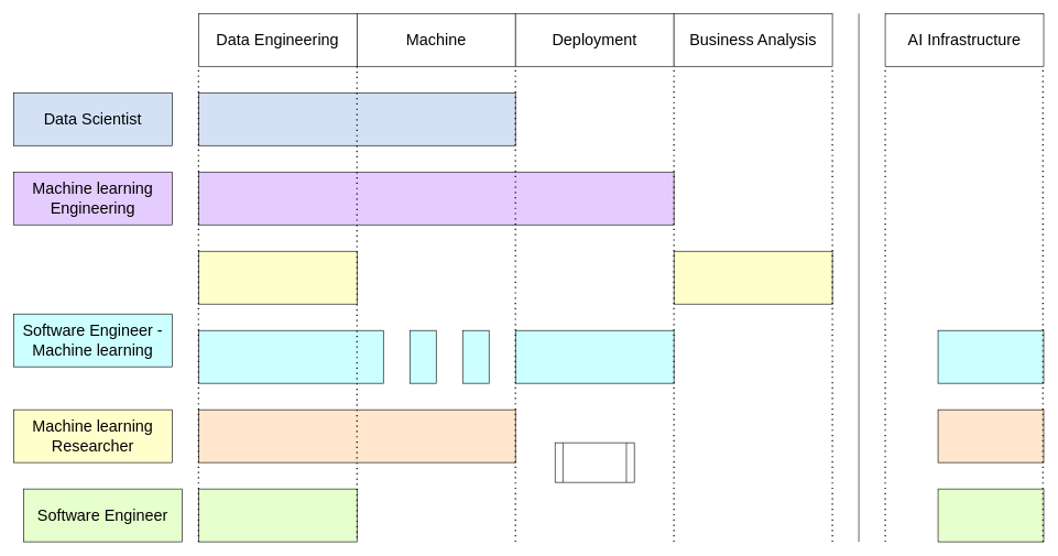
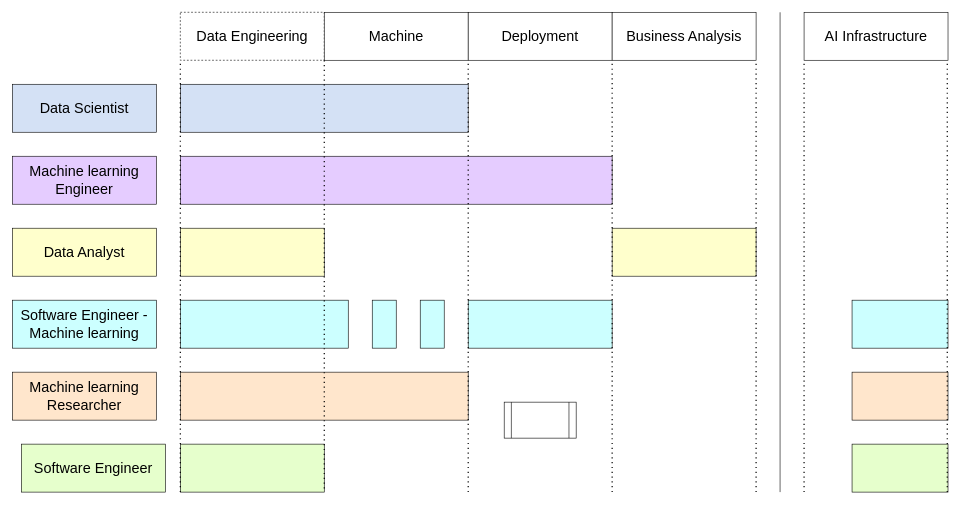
  <mxCell id="0" />
  <mxCell id="1" parent="0" />
- <mxCell id="2" value="&lt;font style=&quot;font-size: 24px;&quot;&gt;Data Engineering&lt;/font&gt;" style="rounded=0;whiteSpace=wrap;html=1;" vertex="1" parent="1"><mxGeometry x="300" y="20" width="240" height="80" as="geometry" /></mxCell>
+ <mxCell id="2" value="&lt;font style=&quot;font-size: 24px;&quot;&gt;Data Engineering&lt;/font&gt;" style="rounded=0;whiteSpace=wrap;html=1;dashed=1;" vertex="1" parent="1"><mxGeometry x="300" y="20" width="240" height="80" as="geometry" /></mxCell>
  <mxCell id="3" value="&lt;font style=&quot;font-size: 24px;&quot;&gt;Machine&lt;/font&gt;" style="rounded=0;whiteSpace=wrap;html=1;" vertex="1" parent="1"><mxGeometry x="540" y="20" width="240" height="80" as="geometry" /></mxCell>
  <mxCell id="4" value="&lt;font style=&quot;font-size: 24px;&quot;&gt;Deployment&lt;/font&gt;" style="rounded=0;whiteSpace=wrap;html=1;" vertex="1" parent="1"><mxGeometry x="780" y="20" width="240" height="80" as="geometry" /></mxCell>
  <mxCell id="5" value="&lt;font style=&quot;font-size: 24px;&quot;&gt;Business Analysis&lt;/font&gt;" style="rounded=0;whiteSpace=wrap;html=1;" vertex="1" parent="1"><mxGeometry x="1020" y="20" width="240" height="80" as="geometry" /></mxCell>
  <mxCell id="6" value="&lt;font style=&quot;font-size: 24px;&quot;&gt;AI Infrastructure&lt;/font&gt;" style="rounded=0;whiteSpace=wrap;html=1;" vertex="1" parent="1"><mxGeometry x="1340" y="20" width="240" height="80" as="geometry" /></mxCell>
  <mxCell id="7" value="&lt;font style=&quot;font-size: 24px;&quot;&gt;Data Scientist&lt;/font&gt;" style="rounded=0;whiteSpace=wrap;html=1;fillColor=#D4E1F5;shadow=0;" vertex="1" parent="1"><mxGeometry x="20" y="140" width="240" height="80" as="geometry" /></mxCell>
- <mxCell id="8" value="&lt;font style=&quot;font-size: 24px;&quot;&gt;Machine learning Engineering&lt;/font&gt;" style="rounded=0;whiteSpace=wrap;html=1;fillColor=#E5CCFF;" vertex="1" parent="1"><mxGeometry x="20" y="260" width="240" height="80" as="geometry" /></mxCell>
- <mxCell id="10" value="&lt;font style=&quot;font-size: 24px;&quot;&gt;Software Engineer - Machine learning&lt;/font&gt;" style="rounded=0;whiteSpace=wrap;html=1;fillColor=#CCFFFF;" vertex="1" parent="1"><mxGeometry x="20" y="475" width="240" height="80" as="geometry" /></mxCell>
- <mxCell id="11" value="&lt;font style=&quot;font-size: 24px;&quot;&gt;Machine learning Researcher&lt;/font&gt;" style="rounded=0;whiteSpace=wrap;html=1;fillColor=#ffffcc;" vertex="1" parent="1"><mxGeometry x="20" y="620" width="240" height="80" as="geometry" /></mxCell>
+ <mxCell id="8" value="&lt;font style=&quot;font-size: 24px;&quot;&gt;Machine learning Engineer&lt;/font&gt;" style="rounded=0;whiteSpace=wrap;html=1;fillColor=#E5CCFF;" vertex="1" parent="1"><mxGeometry x="20" y="260" width="240" height="80" as="geometry" /></mxCell>
+ <mxCell id="9" value="&lt;font style=&quot;font-size: 24px;&quot;&gt;Data Analyst&lt;/font&gt;" style="rounded=0;whiteSpace=wrap;html=1;fillColor=#FFFFCC;" vertex="1" parent="1"><mxGeometry x="20" y="380" width="240" height="80" as="geometry" /></mxCell>
+ <mxCell id="10" value="&lt;font style=&quot;font-size: 24px;&quot;&gt;Software Engineer - Machine learning&lt;/font&gt;" style="rounded=0;whiteSpace=wrap;html=1;fillColor=#CCFFFF;" vertex="1" parent="1"><mxGeometry x="20" y="500" width="240" height="80" as="geometry" /></mxCell>
+ <mxCell id="11" value="&lt;font style=&quot;font-size: 24px;&quot;&gt;Machine learning Researcher&lt;/font&gt;" style="rounded=0;whiteSpace=wrap;html=1;fillColor=#FFE6CC;" vertex="1" parent="1"><mxGeometry x="20" y="620" width="240" height="80" as="geometry" /></mxCell>
  <mxCell id="12" value="&lt;font style=&quot;font-size: 24px;&quot;&gt;Software Engineer&lt;/font&gt;" style="rounded=0;whiteSpace=wrap;html=1;fillColor=#E6FFCC;" vertex="1" parent="1"><mxGeometry x="35" y="740" width="240" height="80" as="geometry" /></mxCell>
  <mxCell id="13" value="" style="rounded=0;whiteSpace=wrap;html=1;fillColor=#D4E1F5;" vertex="1" parent="1"><mxGeometry x="300" y="140" width="480" height="80" as="geometry" /></mxCell>
  <mxCell id="14" value="" style="rounded=0;whiteSpace=wrap;html=1;fillColor=#E5CCFF;" vertex="1" parent="1"><mxGeometry x="300" y="260" width="720" height="80" as="geometry" /></mxCell>
  <mxCell id="15" value="" style="rounded=0;whiteSpace=wrap;html=1;fillColor=#FFFFCC;" vertex="1" parent="1"><mxGeometry x="300" y="380" width="240" height="80" as="geometry" /></mxCell>
  <mxCell id="16" value="" style="rounded=0;whiteSpace=wrap;html=1;fillColor=#FFFFCC;" vertex="1" parent="1"><mxGeometry x="1020" y="380" width="240" height="80" as="geometry" /></mxCell>
  <mxCell id="17" value="" style="rounded=0;whiteSpace=wrap;html=1;fillColor=#CCFFFF;" vertex="1" parent="1"><mxGeometry x="300" y="500" width="280" height="80" as="geometry" /></mxCell>
  <mxCell id="18" value="" style="rounded=0;whiteSpace=wrap;html=1;fillColor=#CCFFFF;" vertex="1" parent="1"><mxGeometry x="780" y="500" width="240" height="80" as="geometry" /></mxCell>
  <mxCell id="19" value="" style="rounded=0;whiteSpace=wrap;html=1;fillColor=#CCFFFF;" vertex="1" parent="1"><mxGeometry x="620" y="500" width="40" height="80" as="geometry" /></mxCell>
  <mxCell id="20" value="" style="rounded=0;whiteSpace=wrap;html=1;fillColor=#CCFFFF;" vertex="1" parent="1"><mxGeometry x="700" y="500" width="40" height="80" as="geometry" /></mxCell>
  <mxCell id="21" value="" style="rounded=0;whiteSpace=wrap;html=1;fillColor=#CCFFFF;" vertex="1" parent="1"><mxGeometry x="1420" y="500" width="160" height="80" as="geometry" /></mxCell>
  <mxCell id="22" value="" style="rounded=0;whiteSpace=wrap;html=1;fillColor=#FFE6CC;" vertex="1" parent="1"><mxGeometry x="300" y="620" width="480" height="80" as="geometry" /></mxCell>
  <mxCell id="23" value="" style="rounded=0;whiteSpace=wrap;html=1;fillColor=#FFE6CC;" vertex="1" parent="1"><mxGeometry x="1420" y="620" width="160" height="80" as="geometry" /></mxCell>
  <mxCell id="24" value="" style="rounded=0;whiteSpace=wrap;html=1;fillColor=#E6FFCC;" vertex="1" parent="1"><mxGeometry x="1420" y="740" width="160" height="80" as="geometry" /></mxCell>
  <mxCell id="25" value="" style="rounded=0;whiteSpace=wrap;html=1;fillColor=#E6FFCC;" vertex="1" parent="1"><mxGeometry x="300" y="740" width="240" height="80" as="geometry" /></mxCell>
  <mxCell id="26" value="" style="endArrow=none;dashed=1;html=1;dashPattern=1 3;strokeWidth=2;rounded=0;exitX=0;exitY=1;exitDx=0;exitDy=0;entryX=1;entryY=1;entryDx=0;entryDy=0;" edge="1" parent="1" source="3" target="25"><mxGeometry width="50" height="50" relative="1" as="geometry"><mxPoint x="560" y="170" as="sourcePoint" /><mxPoint x="720" y="570" as="targetPoint" /></mxGeometry></mxCell>
  <mxCell id="27" value="" style="endArrow=none;dashed=1;html=1;dashPattern=1 3;strokeWidth=2;rounded=0;exitX=0;exitY=1;exitDx=0;exitDy=0;entryX=0;entryY=1;entryDx=0;entryDy=0;" edge="1" parent="1" source="25" target="2"><mxGeometry width="50" height="50" relative="1" as="geometry"><mxPoint x="820" y="710" as="sourcePoint" /><mxPoint x="300" y="230" as="targetPoint" /></mxGeometry></mxCell>
  <mxCell id="28" value="" style="endArrow=none;dashed=1;html=1;dashPattern=1 3;strokeWidth=2;rounded=0;entryX=1;entryY=1;entryDx=0;entryDy=0;" edge="1" parent="1" target="3"><mxGeometry width="50" height="50" relative="1" as="geometry"><mxPoint x="780" y="820" as="sourcePoint" /><mxPoint x="620" y="450" as="targetPoint" /></mxGeometry></mxCell>
  <mxCell id="29" value="" style="endArrow=none;dashed=1;html=1;dashPattern=1 3;strokeWidth=2;rounded=0;entryX=0;entryY=1;entryDx=0;entryDy=0;" edge="1" parent="1" target="5"><mxGeometry width="50" height="50" relative="1" as="geometry"><mxPoint x="1020" y="820" as="sourcePoint" /><mxPoint x="790" y="110" as="targetPoint" /></mxGeometry></mxCell>
  <mxCell id="30" value="" style="endArrow=none;dashed=1;html=1;dashPattern=1 3;strokeWidth=2;rounded=0;entryX=1;entryY=1;entryDx=0;entryDy=0;" edge="1" parent="1" target="5"><mxGeometry width="50" height="50" relative="1" as="geometry"><mxPoint x="1260" y="820" as="sourcePoint" /><mxPoint x="1030" y="110" as="targetPoint" /></mxGeometry></mxCell>
  <mxCell id="31" value="" style="endArrow=none;html=1;rounded=0;" edge="1" parent="1"><mxGeometry width="50" height="50" relative="1" as="geometry"><mxPoint x="1300" y="820" as="sourcePoint" /><mxPoint x="1300" y="20" as="targetPoint" /></mxGeometry></mxCell>
  <mxCell id="32" value="" style="endArrow=none;dashed=1;html=1;dashPattern=1 3;strokeWidth=2;rounded=0;entryX=1;entryY=1;entryDx=0;entryDy=0;" edge="1" parent="1"><mxGeometry width="50" height="50" relative="1" as="geometry"><mxPoint x="1340" y="820" as="sourcePoint" /><mxPoint x="1340" y="100" as="targetPoint" /></mxGeometry></mxCell>
  <mxCell id="33" value="" style="endArrow=none;dashed=1;html=1;dashPattern=1 3;strokeWidth=2;rounded=0;entryX=1;entryY=1;entryDx=0;entryDy=0;" edge="1" parent="1"><mxGeometry width="50" height="50" relative="1" as="geometry"><mxPoint x="1578.75" y="820" as="sourcePoint" /><mxPoint x="1578.75" y="100" as="targetPoint" /></mxGeometry></mxCell>
  <mxCell id="34" value="" style="shape=process;whiteSpace=wrap;html=1;backgroundOutline=1;" vertex="1" parent="1"><mxGeometry x="840" y="670" width="120" height="60" as="geometry" /></mxCell>
